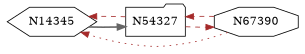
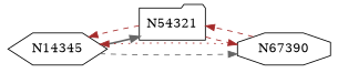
  digraph {
    rankdir=LR
    edge [color=brown style=dashed]
    n1 [label=N14345 shape=hexagon]
-   n2 [label=N54327 shape=folder]
+   n2 [label=N54321 shape=folder]
    n3 [label=N67390 shape=octagon]
    n1 -> n2 [color=gray40 style=bold]
+   n1 -> n3 [color=gray40]
    n2 -> n1
    n2 -> n3
    n3 -> n1 [style=dotted]
    n3 -> n2
  }
